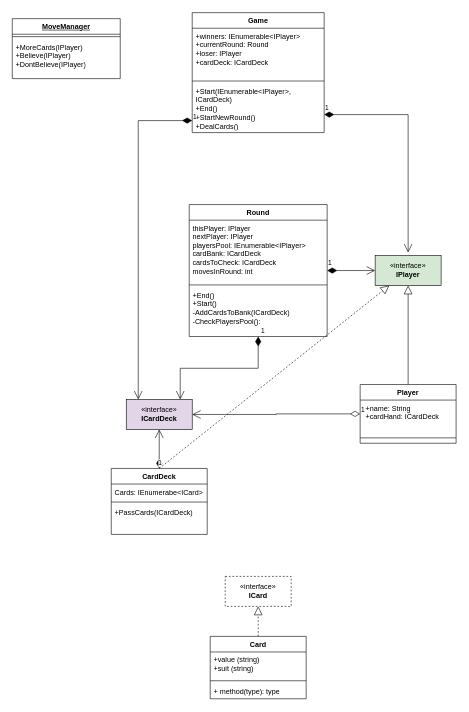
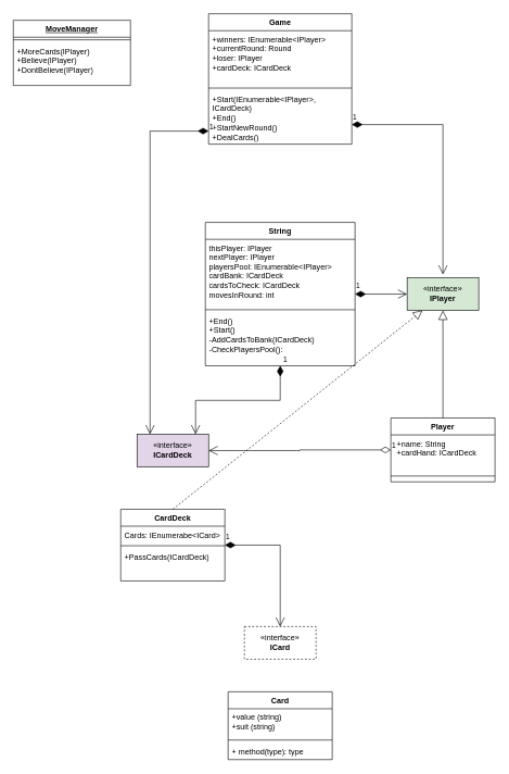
  <mxCell id="0" />
  <mxCell id="1" parent="0" />
  <mxCell id="2" value="CardDeck" style="swimlane;fontStyle=1;align=center;verticalAlign=top;childLayout=stackLayout;horizontal=1;startSize=26;horizontalStack=0;resizeParent=1;resizeParentMax=0;resizeLast=0;collapsible=1;marginBottom=0;whiteSpace=wrap;html=1;" parent="1" vertex="1"><mxGeometry x="185" y="780" width="160" height="110" as="geometry" /></mxCell>
  <mxCell id="3" value="Cards: IEnumerabe&amp;lt;ICard&amp;gt;" style="text;strokeColor=none;fillColor=none;align=left;verticalAlign=top;spacingLeft=4;spacingRight=4;overflow=hidden;rotatable=0;points=[[0,0.5],[1,0.5]];portConstraint=eastwest;whiteSpace=wrap;html=1;" parent="2" vertex="1"><mxGeometry y="26" width="160" height="26" as="geometry" /></mxCell>
  <mxCell id="4" value="" style="line;strokeWidth=1;fillColor=none;align=left;verticalAlign=middle;spacingTop=-1;spacingLeft=3;spacingRight=3;rotatable=0;labelPosition=right;points=[];portConstraint=eastwest;strokeColor=inherit;" parent="2" vertex="1"><mxGeometry y="52" width="160" height="8" as="geometry" /></mxCell>
  <mxCell id="5" value="+PassCards(ICardDeck)" style="text;strokeColor=none;fillColor=none;align=left;verticalAlign=top;spacingLeft=4;spacingRight=4;overflow=hidden;rotatable=0;points=[[0,0.5],[1,0.5]];portConstraint=eastwest;whiteSpace=wrap;html=1;" parent="2" vertex="1"><mxGeometry y="60" width="160" height="50" as="geometry" /></mxCell>
  <mxCell id="6" value="«interface»&lt;br&gt;&lt;b&gt;ICard&lt;/b&gt;" style="html=1;whiteSpace=wrap;dashed=1;" parent="1" vertex="1"><mxGeometry x="375" y="960" width="110" height="50" as="geometry" /></mxCell>
  <mxCell id="7" value="Card" style="swimlane;fontStyle=1;align=center;verticalAlign=top;childLayout=stackLayout;horizontal=1;startSize=26;horizontalStack=0;resizeParent=1;resizeParentMax=0;resizeLast=0;collapsible=1;marginBottom=0;whiteSpace=wrap;html=1;" parent="1" vertex="1"><mxGeometry x="350" y="1060" width="160" height="104" as="geometry" /></mxCell>
  <mxCell id="8" value="+value (string)&lt;div&gt;+suit (string)&lt;/div&gt;" style="text;strokeColor=none;fillColor=none;align=left;verticalAlign=top;spacingLeft=4;spacingRight=4;overflow=hidden;rotatable=0;points=[[0,0.5],[1,0.5]];portConstraint=eastwest;whiteSpace=wrap;html=1;" parent="7" vertex="1"><mxGeometry y="26" width="160" height="44" as="geometry" /></mxCell>
  <mxCell id="9" value="" style="line;strokeWidth=1;fillColor=none;align=left;verticalAlign=middle;spacingTop=-1;spacingLeft=3;spacingRight=3;rotatable=0;labelPosition=right;points=[];portConstraint=eastwest;strokeColor=inherit;" parent="7" vertex="1"><mxGeometry y="70" width="160" height="8" as="geometry" /></mxCell>
  <mxCell id="10" value="+ method(type): type" style="text;strokeColor=none;fillColor=none;align=left;verticalAlign=top;spacingLeft=4;spacingRight=4;overflow=hidden;rotatable=0;points=[[0,0.5],[1,0.5]];portConstraint=eastwest;whiteSpace=wrap;html=1;" parent="7" vertex="1"><mxGeometry y="78" width="160" height="26" as="geometry" /></mxCell>
- <mxCell id="11" value="" style="endArrow=block;dashed=1;endFill=0;endSize=12;html=1;rounded=0;entryX=0.5;entryY=1;entryDx=0;entryDy=0;exitX=0.5;exitY=0;exitDx=0;exitDy=0;" parent="1" source="7" target="6" edge="1"><mxGeometry width="160" relative="1" as="geometry"><mxPoint x="240" y="990" as="sourcePoint" /><mxPoint x="450" y="890" as="targetPoint" /></mxGeometry></mxCell>
  <mxCell id="12" value="«interface»&lt;br&gt;&lt;b&gt;IPlayer&lt;/b&gt;" style="html=1;whiteSpace=wrap;fillColor=#d5e8d4;" parent="1" vertex="1"><mxGeometry x="625" y="425" width="110" height="50" as="geometry" /></mxCell>
  <mxCell id="13" value="" style="endArrow=block;dashed=0;endFill=0;endSize=12;html=1;rounded=0;entryX=0.5;entryY=1;entryDx=0;entryDy=0;" parent="1" source="18" target="12" edge="1"><mxGeometry width="160" relative="1" as="geometry"><mxPoint x="700" y="780" as="sourcePoint" /><mxPoint x="775" y="760" as="targetPoint" /></mxGeometry></mxCell>
- <mxCell id="14" value="Round" style="swimlane;fontStyle=1;align=center;verticalAlign=top;childLayout=stackLayout;horizontal=1;startSize=26;horizontalStack=0;resizeParent=1;resizeParentMax=0;resizeLast=0;collapsible=1;marginBottom=0;whiteSpace=wrap;html=1;" parent="1" vertex="1"><mxGeometry x="315" y="340" width="230" height="220" as="geometry" /></mxCell>
+ <mxCell id="14" value="String" style="swimlane;fontStyle=1;align=center;verticalAlign=top;childLayout=stackLayout;horizontal=1;startSize=26;horizontalStack=0;resizeParent=1;resizeParentMax=0;resizeLast=0;collapsible=1;marginBottom=0;whiteSpace=wrap;html=1;" parent="1" vertex="1"><mxGeometry x="315" y="340" width="230" height="220" as="geometry" /></mxCell>
  <mxCell id="15" value="thisPlayer: IPlayer&lt;div&gt;nextPlayer: IPlayer&lt;/div&gt;&lt;div&gt;playersPool: IEnumerable&amp;lt;IPlayer&amp;gt;&lt;/div&gt;&lt;div&gt;cardBank: ICardDeck&lt;/div&gt;&lt;div&gt;cardsToCheck: ICardDeck&lt;/div&gt;&lt;div&gt;movesInRound: int&lt;/div&gt;&lt;div&gt;&lt;br&gt;&lt;/div&gt;&lt;div&gt;&lt;br&gt;&lt;/div&gt;" style="text;strokeColor=none;fillColor=none;align=left;verticalAlign=top;spacingLeft=4;spacingRight=4;overflow=hidden;rotatable=0;points=[[0,0.5],[1,0.5]];portConstraint=eastwest;whiteSpace=wrap;html=1;" parent="14" vertex="1"><mxGeometry y="26" width="230" height="104" as="geometry" /></mxCell>
  <mxCell id="16" value="" style="line;strokeWidth=1;fillColor=none;align=left;verticalAlign=middle;spacingTop=-1;spacingLeft=3;spacingRight=3;rotatable=0;labelPosition=right;points=[];portConstraint=eastwest;strokeColor=inherit;" parent="14" vertex="1"><mxGeometry y="130" width="230" height="8" as="geometry" /></mxCell>
  <mxCell id="17" value="+End()&lt;div&gt;+Start()&lt;/div&gt;&lt;div&gt;-AddCardsToBank(ICardDeck)&lt;/div&gt;&lt;div&gt;-CheckPlayersPool():&lt;/div&gt;" style="text;strokeColor=none;fillColor=none;align=left;verticalAlign=top;spacingLeft=4;spacingRight=4;overflow=hidden;rotatable=0;points=[[0,0.5],[1,0.5]];portConstraint=eastwest;whiteSpace=wrap;html=1;" parent="14" vertex="1"><mxGeometry y="138" width="230" height="82" as="geometry" /></mxCell>
  <mxCell id="18" value="Player" style="swimlane;fontStyle=1;align=center;verticalAlign=top;childLayout=stackLayout;horizontal=1;startSize=26;horizontalStack=0;resizeParent=1;resizeParentMax=0;resizeLast=0;collapsible=1;marginBottom=0;whiteSpace=wrap;html=1;" parent="1" vertex="1"><mxGeometry x="600" y="640" width="160" height="98" as="geometry" /></mxCell>
  <mxCell id="19" value="&lt;div&gt;&amp;nbsp;+name: String&lt;/div&gt;&lt;div&gt;&amp;nbsp;+cardHand: ICardDeck&lt;/div&gt;&lt;div&gt;&lt;br&gt;&lt;/div&gt;" style="text;strokeColor=none;fillColor=none;align=left;verticalAlign=top;spacingLeft=4;spacingRight=4;overflow=hidden;rotatable=0;points=[[0,0.5],[1,0.5]];portConstraint=eastwest;whiteSpace=wrap;html=1;" parent="18" vertex="1"><mxGeometry y="26" width="160" height="54" as="geometry" /></mxCell>
  <mxCell id="20" value="" style="line;strokeWidth=1;fillColor=none;align=left;verticalAlign=middle;spacingTop=-1;spacingLeft=3;spacingRight=3;rotatable=0;labelPosition=right;points=[];portConstraint=eastwest;strokeColor=inherit;" parent="18" vertex="1"><mxGeometry y="80" width="160" height="18" as="geometry" /></mxCell>
  <mxCell id="21" value="«interface»&lt;br&gt;&lt;b&gt;ICardDeck&lt;/b&gt;" style="html=1;whiteSpace=wrap;fillColor=#e1d5e7;" parent="1" vertex="1"><mxGeometry x="210" y="665" width="110" height="50" as="geometry" /></mxCell>
  <mxCell id="22" value="" style="endArrow=block;dashed=1;endFill=0;endSize=12;html=1;rounded=0;exitX=0.5;exitY=0;exitDx=0;exitDy=0;" parent="1" source="2" target="12" edge="1"><mxGeometry width="160" relative="1" as="geometry"><mxPoint x="290" y="750" as="sourcePoint" /><mxPoint x="450" y="750" as="targetPoint" /></mxGeometry></mxCell>
  <mxCell id="23" value="1" style="endArrow=open;html=1;endSize=12;startArrow=diamondThin;startSize=14;startFill=0;edgeStyle=orthogonalEdgeStyle;align=left;verticalAlign=bottom;rounded=0;" parent="1" source="18" target="21" edge="1"><mxGeometry x="-1" y="3" relative="1" as="geometry"><mxPoint x="490" y="670" as="sourcePoint" /><mxPoint x="650" y="670" as="targetPoint" /></mxGeometry></mxCell>
- <mxCell id="24" value="1" style="endArrow=open;html=1;endSize=12;startArrow=diamondThin;startSize=14;startFill=1;edgeStyle=orthogonalEdgeStyle;align=left;verticalAlign=bottom;rounded=0;" parent="1" source="2" target="21" edge="1"><mxGeometry x="-1" y="3" relative="1" as="geometry"><mxPoint x="490" y="960" as="sourcePoint" /><mxPoint x="650" y="960" as="targetPoint" /></mxGeometry></mxCell>
+ <mxCell id="24" value="1" style="endArrow=open;html=1;endSize=12;startArrow=diamondThin;startSize=14;startFill=1;edgeStyle=orthogonalEdgeStyle;align=left;verticalAlign=bottom;rounded=0;entryX=0.5;entryY=0;entryDx=0;entryDy=0;" parent="1" source="2" target="6" edge="1"><mxGeometry x="-1" y="3" relative="1" as="geometry"><mxPoint x="490" y="960" as="sourcePoint" /><mxPoint x="650" y="960" as="targetPoint" /></mxGeometry></mxCell>
  <mxCell id="25" value="1" style="endArrow=open;html=1;endSize=12;startArrow=diamondThin;startSize=14;startFill=1;edgeStyle=orthogonalEdgeStyle;align=left;verticalAlign=bottom;rounded=0;" parent="1" source="14" target="21" edge="1"><mxGeometry x="-1" y="3" relative="1" as="geometry"><mxPoint x="360" y="680" as="sourcePoint" /><mxPoint x="520" y="680" as="targetPoint" /><Array as="points"><mxPoint x="430" y="613" /><mxPoint x="300" y="613" /></Array></mxGeometry></mxCell>
  <mxCell id="26" value="Game" style="swimlane;fontStyle=1;align=center;verticalAlign=top;childLayout=stackLayout;horizontal=1;startSize=26;horizontalStack=0;resizeParent=1;resizeParentMax=0;resizeLast=0;collapsible=1;marginBottom=0;whiteSpace=wrap;html=1;" parent="1" vertex="1"><mxGeometry x="320" y="20" width="220" height="200" as="geometry" /></mxCell>
  <mxCell id="27" value="+winners: IEnumerable&amp;lt;IPlayer&amp;gt;&lt;div&gt;+currentRound: Round&lt;/div&gt;&lt;div&gt;+loser: IPlayer&lt;/div&gt;&lt;div&gt;+cardDeck: ICardDeck&lt;/div&gt;&lt;div&gt;&lt;br&gt;&lt;/div&gt;" style="text;strokeColor=none;fillColor=none;align=left;verticalAlign=top;spacingLeft=4;spacingRight=4;overflow=hidden;rotatable=0;points=[[0,0.5],[1,0.5]];portConstraint=eastwest;whiteSpace=wrap;html=1;" parent="26" vertex="1"><mxGeometry y="26" width="220" height="84" as="geometry" /></mxCell>
  <mxCell id="28" value="" style="line;strokeWidth=1;fillColor=none;align=left;verticalAlign=middle;spacingTop=-1;spacingLeft=3;spacingRight=3;rotatable=0;labelPosition=right;points=[];portConstraint=eastwest;strokeColor=inherit;" parent="26" vertex="1"><mxGeometry y="110" width="220" height="8" as="geometry" /></mxCell>
  <mxCell id="29" value="+Start(IEnumerable&amp;lt;IPlayer&amp;gt;, ICardDeck)&lt;div&gt;+End()&lt;/div&gt;&lt;div&gt;+StartNewRound()&lt;/div&gt;&lt;div&gt;+DealCards()&lt;/div&gt;" style="text;strokeColor=none;fillColor=none;align=left;verticalAlign=top;spacingLeft=4;spacingRight=4;overflow=hidden;rotatable=0;points=[[0,0.5],[1,0.5]];portConstraint=eastwest;whiteSpace=wrap;html=1;" parent="26" vertex="1"><mxGeometry y="118" width="220" height="82" as="geometry" /></mxCell>
  <mxCell id="30" value="1" style="endArrow=open;html=1;endSize=12;startArrow=diamondThin;startSize=14;startFill=1;edgeStyle=orthogonalEdgeStyle;align=left;verticalAlign=bottom;rounded=0;" parent="1" source="26" edge="1"><mxGeometry x="-1" y="3" relative="1" as="geometry"><mxPoint x="490" y="380" as="sourcePoint" /><mxPoint x="680" y="420" as="targetPoint" /><Array as="points"><mxPoint x="680" y="190" /></Array></mxGeometry></mxCell>
  <mxCell id="31" value="1" style="endArrow=open;html=1;endSize=12;startArrow=diamondThin;startSize=14;startFill=1;edgeStyle=orthogonalEdgeStyle;align=left;verticalAlign=bottom;rounded=0;" parent="1" source="14" target="12" edge="1"><mxGeometry x="-1" y="3" relative="1" as="geometry"><mxPoint x="490" y="380" as="sourcePoint" /><mxPoint x="650" y="380" as="targetPoint" /></mxGeometry></mxCell>
  <mxCell id="32" value="1" style="endArrow=open;html=1;endSize=12;startArrow=diamondThin;startSize=14;startFill=1;edgeStyle=orthogonalEdgeStyle;align=left;verticalAlign=bottom;rounded=0;" parent="1" source="26" target="21" edge="1"><mxGeometry x="-1" y="3" relative="1" as="geometry"><mxPoint x="320" y="110" as="sourcePoint" /><mxPoint x="230" y="735" as="targetPoint" /><Array as="points"><mxPoint x="230" y="200" /></Array></mxGeometry></mxCell>
  <mxCell id="33" value="&lt;u style=&quot;&quot;&gt;MoveManager&lt;/u&gt;" style="swimlane;fontStyle=1;align=center;verticalAlign=top;childLayout=stackLayout;horizontal=1;startSize=26;horizontalStack=0;resizeParent=1;resizeParentMax=0;resizeLast=0;collapsible=1;marginBottom=0;whiteSpace=wrap;html=1;" parent="1" vertex="1"><mxGeometry x="20" y="30" width="180" height="100" as="geometry" /></mxCell>
  <mxCell id="34" value="" style="line;strokeWidth=1;fillColor=none;align=left;verticalAlign=middle;spacingTop=-1;spacingLeft=3;spacingRight=3;rotatable=0;labelPosition=right;points=[];portConstraint=eastwest;strokeColor=inherit;" parent="33" vertex="1"><mxGeometry y="26" width="180" height="8" as="geometry" /></mxCell>
  <mxCell id="35" value="+MoreCards(IPlayer)&lt;div&gt;+Believe(IPlayer)&lt;/div&gt;&lt;div&gt;+DontBelieve(IPlayer)&lt;/div&gt;&lt;div&gt;&lt;br&gt;&lt;/div&gt;" style="text;strokeColor=none;fillColor=none;align=left;verticalAlign=top;spacingLeft=4;spacingRight=4;overflow=hidden;rotatable=0;points=[[0,0.5],[1,0.5]];portConstraint=eastwest;whiteSpace=wrap;html=1;" parent="33" vertex="1"><mxGeometry y="34" width="180" height="66" as="geometry" /></mxCell>
